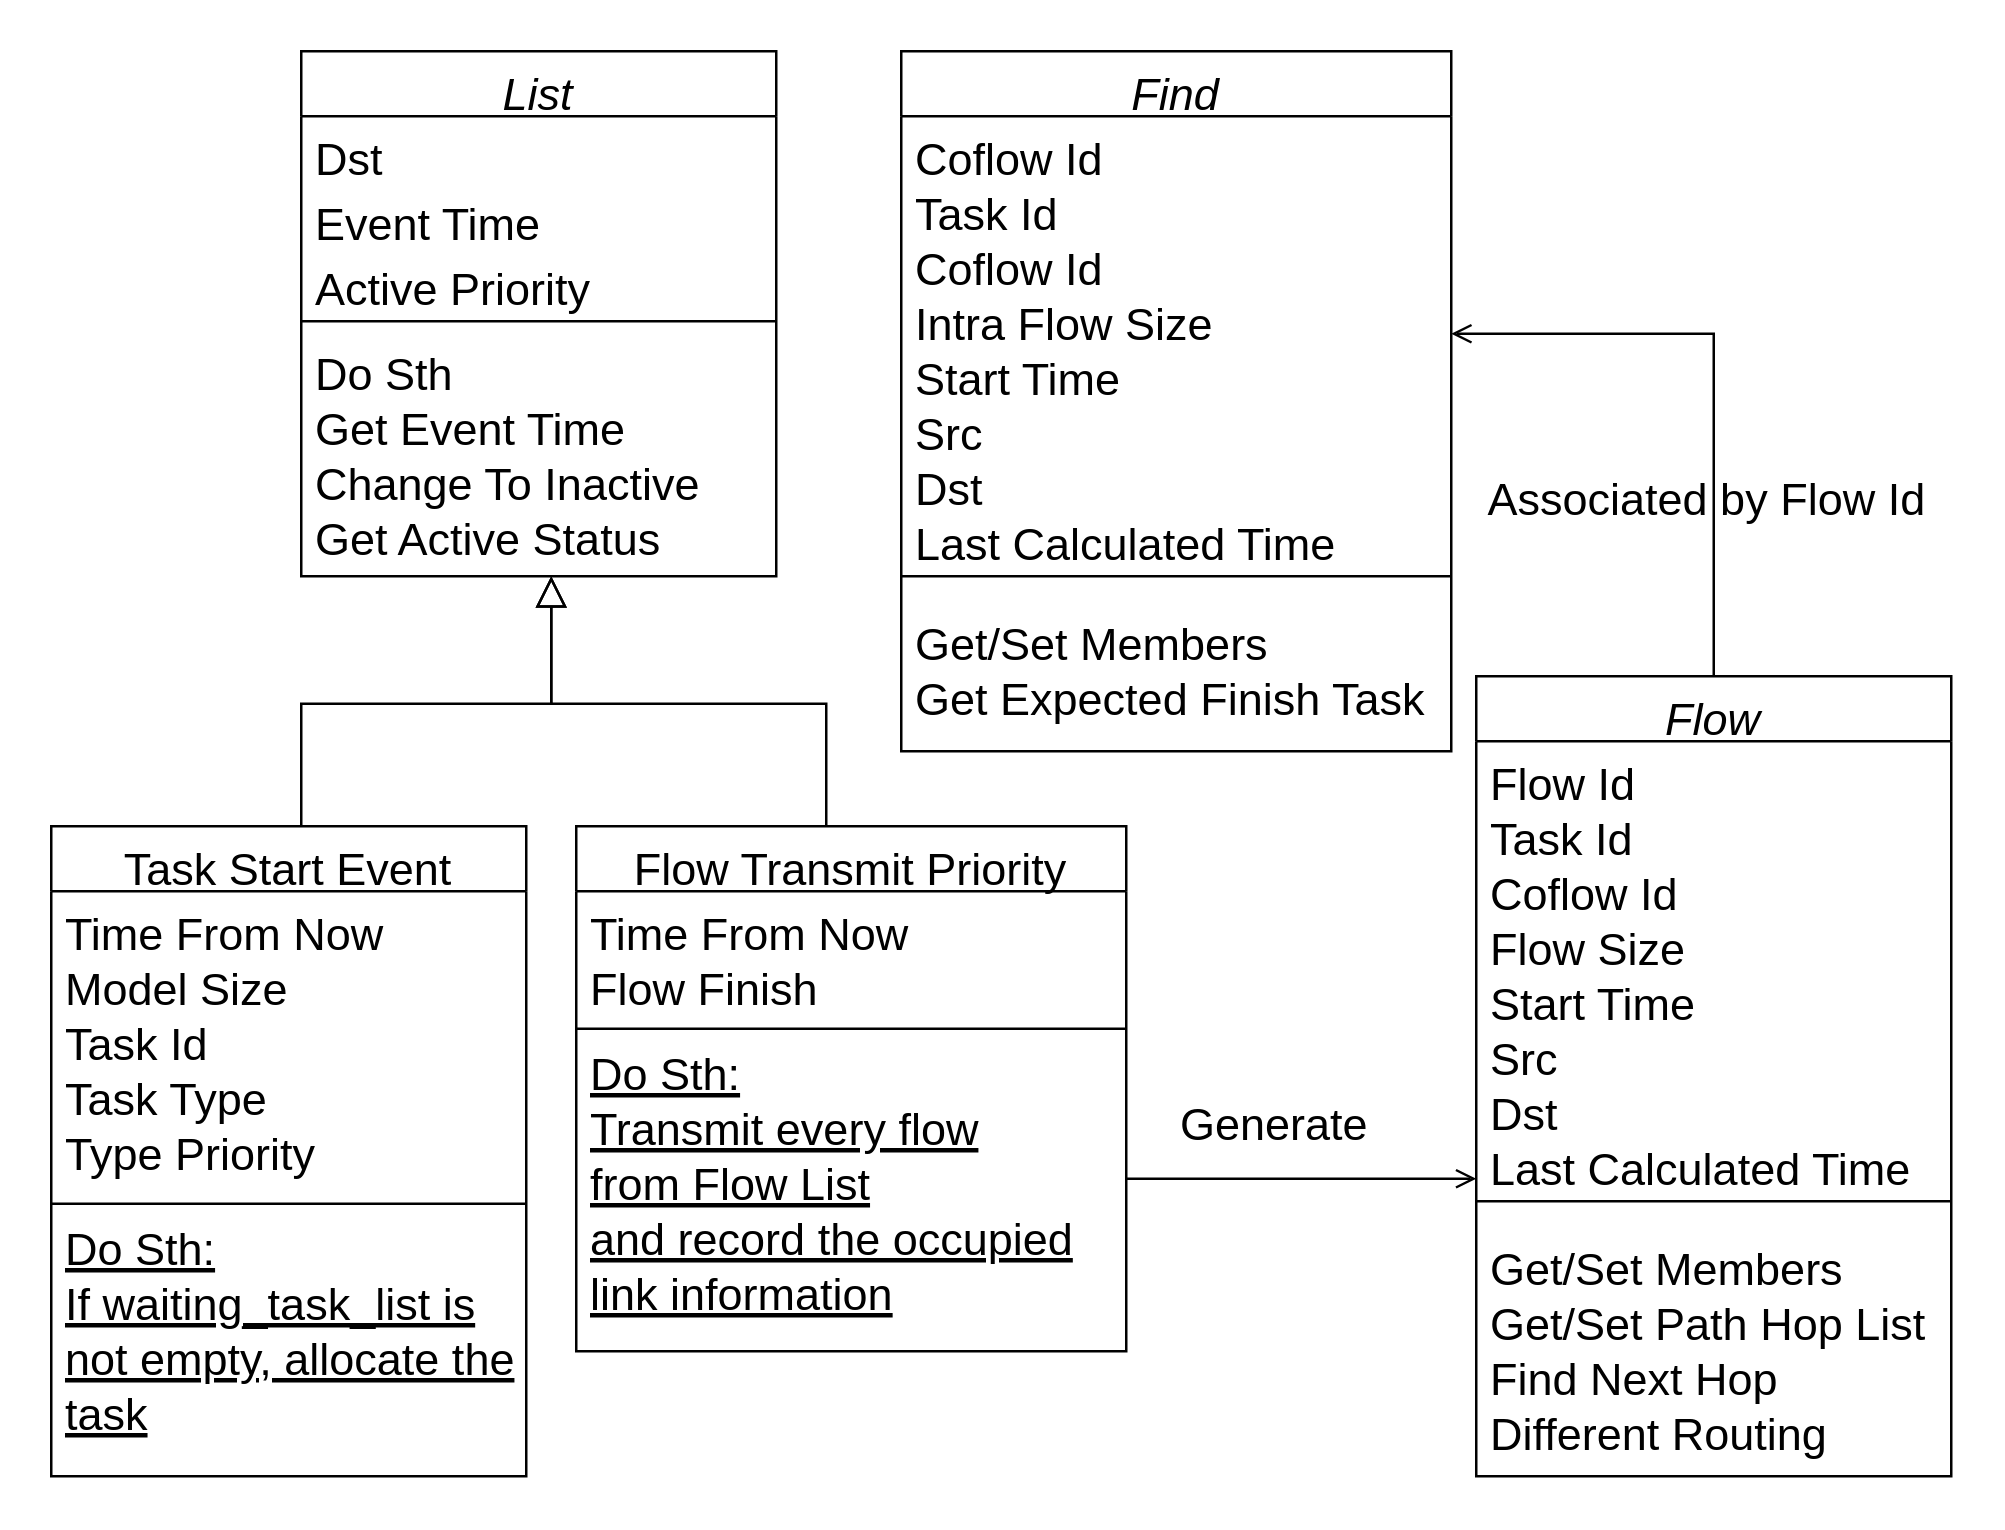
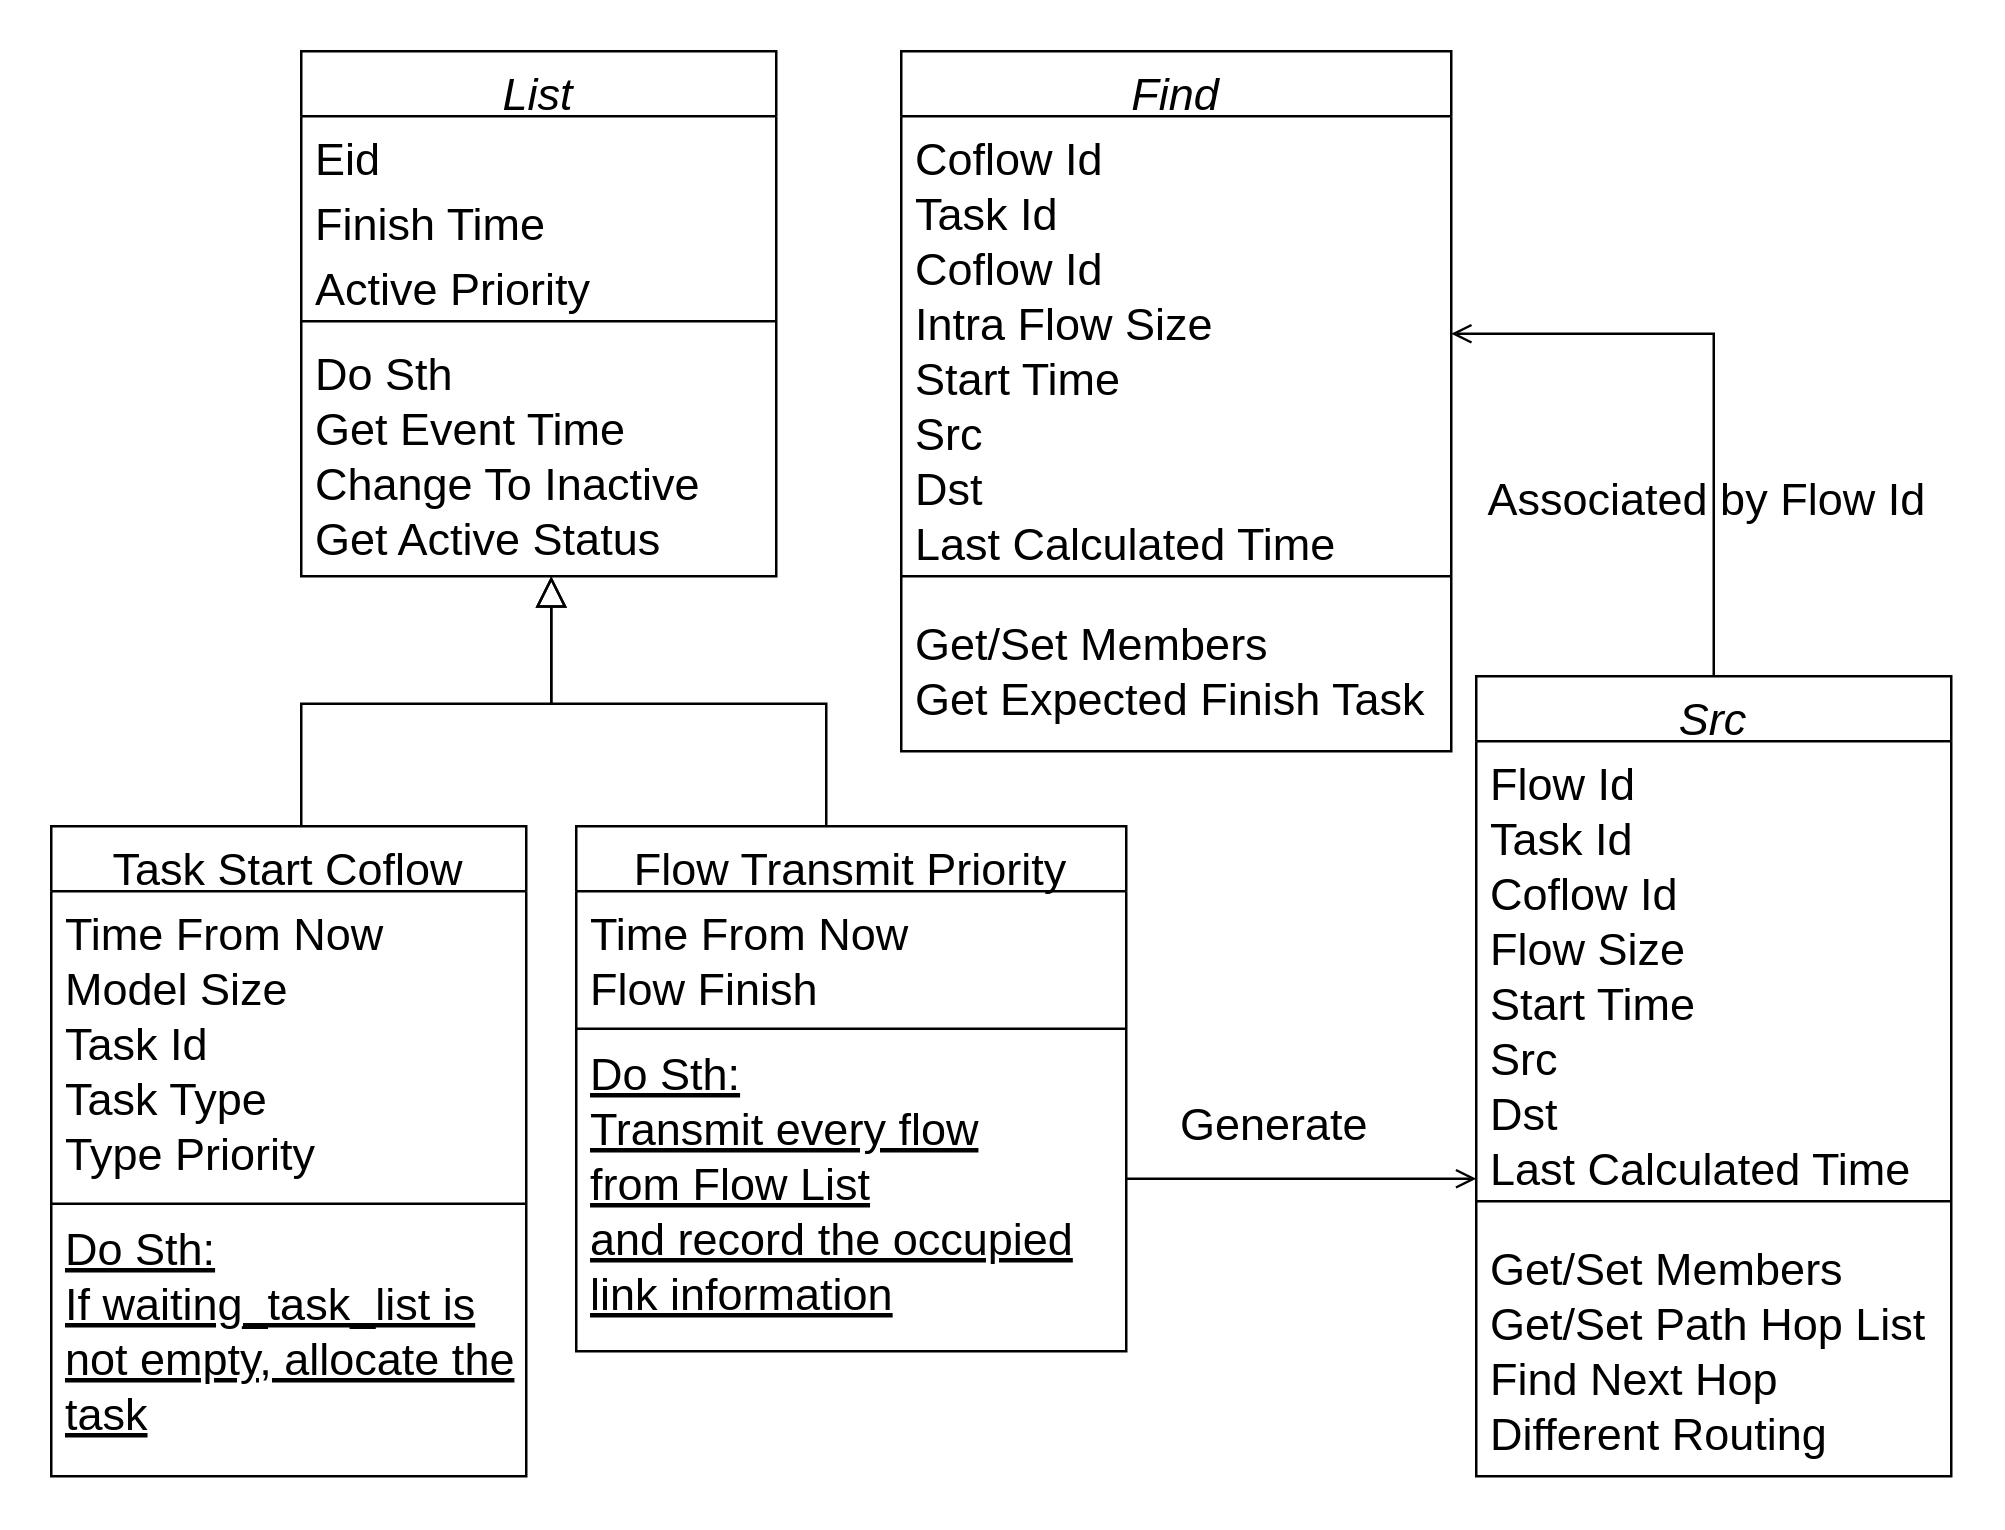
  <mxCell id="0" />
  <mxCell id="1" parent="0" />
  <mxCell id="2" value="List" style="swimlane;fontStyle=2;align=center;verticalAlign=top;childLayout=stackLayout;horizontal=1;startSize=26;horizontalStack=0;resizeParent=1;resizeLast=0;collapsible=1;marginBottom=0;rounded=0;shadow=0;strokeWidth=1;fontSize=18;" vertex="1" parent="1"><mxGeometry x="120" y="20" width="190" height="210" as="geometry"><mxRectangle x="220" y="530" width="160" height="26" as="alternateBounds" /></mxGeometry></mxCell>
- <mxCell id="3" value="Dst" style="text;align=left;verticalAlign=top;spacingLeft=4;spacingRight=4;overflow=hidden;rotatable=0;points=[[0,0.5],[1,0.5]];portConstraint=eastwest;fontSize=18;" vertex="1" parent="2"><mxGeometry y="26" width="190" height="26" as="geometry" /></mxCell>
- <mxCell id="4" value="Event Time" style="text;align=left;verticalAlign=top;spacingLeft=4;spacingRight=4;overflow=hidden;rotatable=0;points=[[0,0.5],[1,0.5]];portConstraint=eastwest;rounded=0;shadow=0;html=0;fontSize=18;" vertex="1" parent="2"><mxGeometry y="52" width="190" height="26" as="geometry" /></mxCell>
+ <mxCell id="3" value="Eid" style="text;align=left;verticalAlign=top;spacingLeft=4;spacingRight=4;overflow=hidden;rotatable=0;points=[[0,0.5],[1,0.5]];portConstraint=eastwest;fontSize=18;" vertex="1" parent="2"><mxGeometry y="26" width="190" height="26" as="geometry" /></mxCell>
+ <mxCell id="4" value="Finish Time" style="text;align=left;verticalAlign=top;spacingLeft=4;spacingRight=4;overflow=hidden;rotatable=0;points=[[0,0.5],[1,0.5]];portConstraint=eastwest;rounded=0;shadow=0;html=0;fontSize=18;" vertex="1" parent="2"><mxGeometry y="52" width="190" height="26" as="geometry" /></mxCell>
  <mxCell id="5" value="Active Priority" style="text;align=left;verticalAlign=top;spacingLeft=4;spacingRight=4;overflow=hidden;rotatable=0;points=[[0,0.5],[1,0.5]];portConstraint=eastwest;rounded=0;shadow=0;html=0;fontSize=18;" vertex="1" parent="2"><mxGeometry y="78" width="190" height="26" as="geometry" /></mxCell>
  <mxCell id="6" value="" style="line;html=1;strokeWidth=1;align=left;verticalAlign=middle;spacingTop=-1;spacingLeft=3;spacingRight=3;rotatable=0;labelPosition=right;points=[];portConstraint=eastwest;fontSize=18;" vertex="1" parent="2"><mxGeometry y="104" width="190" height="8" as="geometry" /></mxCell>
  <mxCell id="7" value="Do Sth&#10;Get Event Time&#10;Change To Inactive&#10;Get Active Status" style="text;align=left;verticalAlign=top;spacingLeft=4;spacingRight=4;overflow=hidden;rotatable=0;points=[[0,0.5],[1,0.5]];portConstraint=eastwest;fontSize=18;" vertex="1" parent="2"><mxGeometry y="112" width="190" height="98" as="geometry" /></mxCell>
  <mxCell id="8" value="" style="endArrow=block;endSize=10;endFill=0;shadow=0;strokeWidth=1;rounded=0;edgeStyle=elbowEdgeStyle;elbow=vertical;fontSize=18;" edge="1" parent="1"><mxGeometry width="160" relative="1" as="geometry"><mxPoint x="120" y="332" as="sourcePoint" /><mxPoint x="220" y="230" as="targetPoint" /></mxGeometry></mxCell>
  <mxCell id="9" value="" style="endArrow=block;endSize=10;endFill=0;shadow=0;strokeWidth=1;rounded=0;edgeStyle=elbowEdgeStyle;elbow=vertical;fontSize=18;" edge="1" parent="1"><mxGeometry width="160" relative="1" as="geometry"><mxPoint x="330" y="332" as="sourcePoint" /><mxPoint x="220" y="230" as="targetPoint" /></mxGeometry></mxCell>
  <mxCell id="10" value="Flow Transmit Priority" style="swimlane;fontStyle=0;align=center;verticalAlign=top;childLayout=stackLayout;horizontal=1;startSize=26;horizontalStack=0;resizeParent=1;resizeLast=0;collapsible=1;marginBottom=0;rounded=0;shadow=0;strokeWidth=1;fontSize=18;" vertex="1" parent="1"><mxGeometry x="230" y="330" width="220" height="210" as="geometry"><mxRectangle x="130" y="380" width="160" height="26" as="alternateBounds" /></mxGeometry></mxCell>
  <mxCell id="11" value="Time From Now&#10;Flow Finish" style="text;align=left;verticalAlign=top;spacingLeft=4;spacingRight=4;overflow=hidden;rotatable=0;points=[[0,0.5],[1,0.5]];portConstraint=eastwest;fontSize=18;" vertex="1" parent="10"><mxGeometry y="26" width="220" height="54" as="geometry" /></mxCell>
  <mxCell id="12" value="" style="line;html=1;strokeWidth=1;align=left;verticalAlign=middle;spacingTop=-1;spacingLeft=3;spacingRight=3;rotatable=0;labelPosition=right;points=[];portConstraint=eastwest;fontSize=18;" vertex="1" parent="10"><mxGeometry y="80" width="220" height="2" as="geometry" /></mxCell>
  <mxCell id="13" value="Do Sth:&#10;Transmit every flow &#10;from Flow List &#10;and record the occupied&#10;link information&#10;" style="text;align=left;verticalAlign=top;spacingLeft=4;spacingRight=4;overflow=hidden;rotatable=0;points=[[0,0.5],[1,0.5]];portConstraint=eastwest;fontStyle=4;fontSize=18;" vertex="1" parent="10"><mxGeometry y="82" width="220" height="118" as="geometry" /></mxCell>
- <mxCell id="14" value="Task Start Event" style="swimlane;fontStyle=0;align=center;verticalAlign=top;childLayout=stackLayout;horizontal=1;startSize=26;horizontalStack=0;resizeParent=1;resizeLast=0;collapsible=1;marginBottom=0;rounded=0;shadow=0;strokeWidth=1;fontSize=18;" vertex="1" parent="1"><mxGeometry x="20" y="330" width="190" height="260" as="geometry"><mxRectangle x="130" y="380" width="160" height="26" as="alternateBounds" /></mxGeometry></mxCell>
+ <mxCell id="14" value="Task Start Coflow" style="swimlane;fontStyle=0;align=center;verticalAlign=top;childLayout=stackLayout;horizontal=1;startSize=26;horizontalStack=0;resizeParent=1;resizeLast=0;collapsible=1;marginBottom=0;rounded=0;shadow=0;strokeWidth=1;fontSize=18;" vertex="1" parent="1"><mxGeometry x="20" y="330" width="190" height="260" as="geometry"><mxRectangle x="130" y="380" width="160" height="26" as="alternateBounds" /></mxGeometry></mxCell>
  <mxCell id="15" value="Time From Now&#10;Model Size&#10;Task Id&#10;Task Type&#10;Type Priority" style="text;align=left;verticalAlign=top;spacingLeft=4;spacingRight=4;overflow=hidden;rotatable=0;points=[[0,0.5],[1,0.5]];portConstraint=eastwest;fontSize=18;" vertex="1" parent="14"><mxGeometry y="26" width="190" height="124" as="geometry" /></mxCell>
  <mxCell id="16" value="" style="line;html=1;strokeWidth=1;align=left;verticalAlign=middle;spacingTop=-1;spacingLeft=3;spacingRight=3;rotatable=0;labelPosition=right;points=[];portConstraint=eastwest;fontSize=18;" vertex="1" parent="14"><mxGeometry y="150" width="190" height="2" as="geometry" /></mxCell>
  <mxCell id="17" value="Do Sth:&#10;If waiting_task_list is&#10;not empty, allocate the&#10;task" style="text;align=left;verticalAlign=top;spacingLeft=4;spacingRight=4;overflow=hidden;rotatable=0;points=[[0,0.5],[1,0.5]];portConstraint=eastwest;fontStyle=4;fontSize=18;" vertex="1" parent="14"><mxGeometry y="152" width="190" height="98" as="geometry" /></mxCell>
  <mxCell id="18" value="Find" style="swimlane;fontStyle=2;align=center;verticalAlign=top;childLayout=stackLayout;horizontal=1;startSize=26;horizontalStack=0;resizeParent=1;resizeLast=0;collapsible=1;marginBottom=0;rounded=0;shadow=0;strokeWidth=1;fontSize=18;" vertex="1" parent="1"><mxGeometry x="360" y="20" width="220" height="280" as="geometry"><mxRectangle x="220" y="530" width="160" height="26" as="alternateBounds" /></mxGeometry></mxCell>
  <mxCell id="19" value="Coflow Id&#10;Task Id&#10;Coflow Id&#10;Intra Flow Size&#10;Start Time&#10;Src&#10;Dst&#10;Last Calculated Time&#10;" style="text;align=left;verticalAlign=top;spacingLeft=4;spacingRight=4;overflow=hidden;rotatable=0;points=[[0,0.5],[1,0.5]];portConstraint=eastwest;fontSize=18;" vertex="1" parent="18"><mxGeometry y="26" width="220" height="174" as="geometry" /></mxCell>
  <mxCell id="20" value="" style="line;html=1;strokeWidth=1;align=left;verticalAlign=middle;spacingTop=-1;spacingLeft=3;spacingRight=3;rotatable=0;labelPosition=right;points=[];portConstraint=eastwest;fontSize=18;" vertex="1" parent="18"><mxGeometry y="200" width="220" height="20" as="geometry" /></mxCell>
  <mxCell id="21" value="Get/Set Members&#10;Get Expected Finish Task" style="text;align=left;verticalAlign=top;spacingLeft=4;spacingRight=4;overflow=hidden;rotatable=0;points=[[0,0.5],[1,0.5]];portConstraint=eastwest;fontSize=18;" vertex="1" parent="18"><mxGeometry y="220" width="220" height="60" as="geometry" /></mxCell>
  <mxCell id="22" value="" style="endArrow=open;shadow=0;strokeWidth=1;strokeColor=#000000;rounded=0;endFill=1;edgeStyle=elbowEdgeStyle;elbow=vertical;fontSize=18;entryX=1;entryY=0.5;entryDx=0;entryDy=0;exitX=0.5;exitY=0;exitDx=0;exitDy=0;" edge="1" parent="1" source="24" target="19"><mxGeometry x="0.5" y="41" relative="1" as="geometry"><mxPoint x="720" y="240" as="sourcePoint" /><mxPoint x="808" y="0" as="targetPoint" /><mxPoint x="-40" y="32" as="offset" /><Array as="points"><mxPoint x="650" y="133" /><mxPoint x="700" y="60" /><mxPoint x="640" y="133" /></Array></mxGeometry></mxCell>
  <mxCell id="23" value="Associated by Flow Id" style="resizable=0;align=left;verticalAlign=bottom;labelBackgroundColor=none;fontSize=18;" connectable="0" vertex="1" parent="22"><mxGeometry x="-1" relative="1" as="geometry"><mxPoint x="-92" y="-60" as="offset" /></mxGeometry></mxCell>
- <mxCell id="24" value="Flow" style="swimlane;fontStyle=2;align=center;verticalAlign=top;childLayout=stackLayout;horizontal=1;startSize=26;horizontalStack=0;resizeParent=1;resizeLast=0;collapsible=1;marginBottom=0;rounded=0;shadow=0;strokeWidth=1;fontSize=18;" vertex="1" parent="1"><mxGeometry x="590" y="270" width="190" height="320" as="geometry"><mxRectangle x="220" y="530" width="160" height="26" as="alternateBounds" /></mxGeometry></mxCell>
+ <mxCell id="24" value="Src" style="swimlane;fontStyle=2;align=center;verticalAlign=top;childLayout=stackLayout;horizontal=1;startSize=26;horizontalStack=0;resizeParent=1;resizeLast=0;collapsible=1;marginBottom=0;rounded=0;shadow=0;strokeWidth=1;fontSize=18;" vertex="1" parent="1"><mxGeometry x="590" y="270" width="190" height="320" as="geometry"><mxRectangle x="220" y="530" width="160" height="26" as="alternateBounds" /></mxGeometry></mxCell>
  <mxCell id="25" value="Flow Id&#10;Task Id&#10;Coflow Id&#10;Flow Size&#10;Start Time&#10;Src&#10;Dst&#10;Last Calculated Time&#10;" style="text;align=left;verticalAlign=top;spacingLeft=4;spacingRight=4;overflow=hidden;rotatable=0;points=[[0,0.5],[1,0.5]];portConstraint=eastwest;fontSize=18;" vertex="1" parent="24"><mxGeometry y="26" width="190" height="174" as="geometry" /></mxCell>
  <mxCell id="26" value="" style="line;html=1;strokeWidth=1;align=left;verticalAlign=middle;spacingTop=-1;spacingLeft=3;spacingRight=3;rotatable=0;labelPosition=right;points=[];portConstraint=eastwest;fontSize=18;" vertex="1" parent="24"><mxGeometry y="200" width="190" height="20" as="geometry" /></mxCell>
  <mxCell id="27" value="Get/Set Members&#10;Get/Set Path Hop List&#10;Find Next Hop&#10;Different Routing" style="text;align=left;verticalAlign=top;spacingLeft=4;spacingRight=4;overflow=hidden;rotatable=0;points=[[0,0.5],[1,0.5]];portConstraint=eastwest;fontSize=18;" vertex="1" parent="24"><mxGeometry y="220" width="190" height="100" as="geometry" /></mxCell>
  <mxCell id="28" value="" style="endArrow=open;shadow=0;strokeWidth=1;strokeColor=#000000;rounded=0;endFill=1;edgeStyle=elbowEdgeStyle;elbow=vertical;fontSize=18;exitX=1;exitY=0.5;exitDx=0;exitDy=0;" edge="1" parent="1" source="13"><mxGeometry x="0.5" y="41" relative="1" as="geometry"><mxPoint x="590" y="143" as="sourcePoint" /><mxPoint x="590" y="471" as="targetPoint" /><mxPoint x="-40" y="32" as="offset" /><Array as="points"><mxPoint x="550" y="471" /></Array></mxGeometry></mxCell>
  <mxCell id="29" value="Generate " style="resizable=0;align=left;verticalAlign=bottom;labelBackgroundColor=none;fontSize=18;" connectable="0" vertex="1" parent="28"><mxGeometry x="-1" relative="1" as="geometry"><mxPoint x="20" y="-11" as="offset" /></mxGeometry></mxCell>
